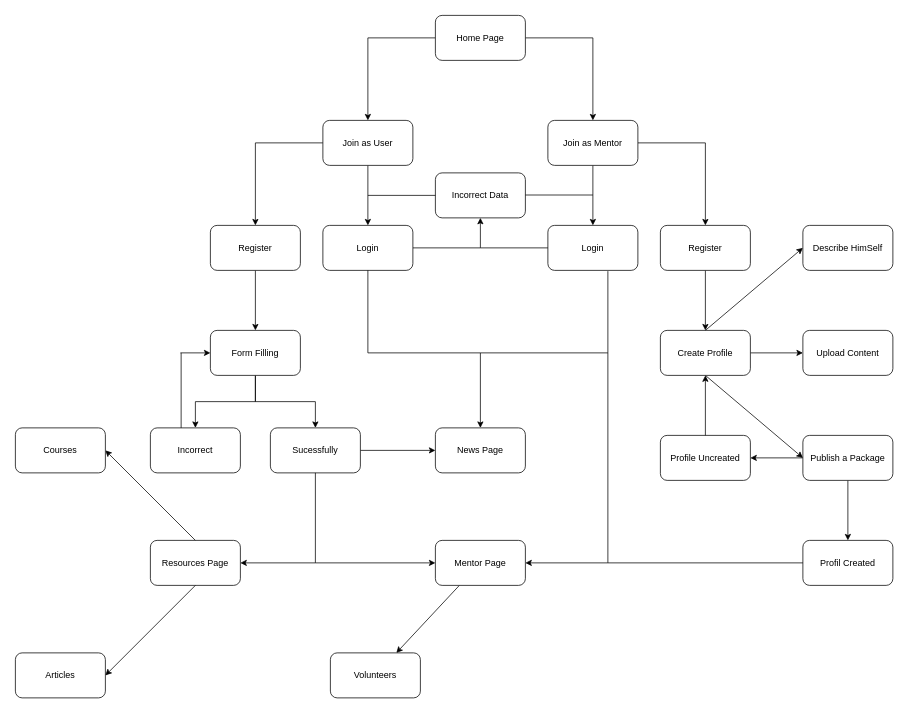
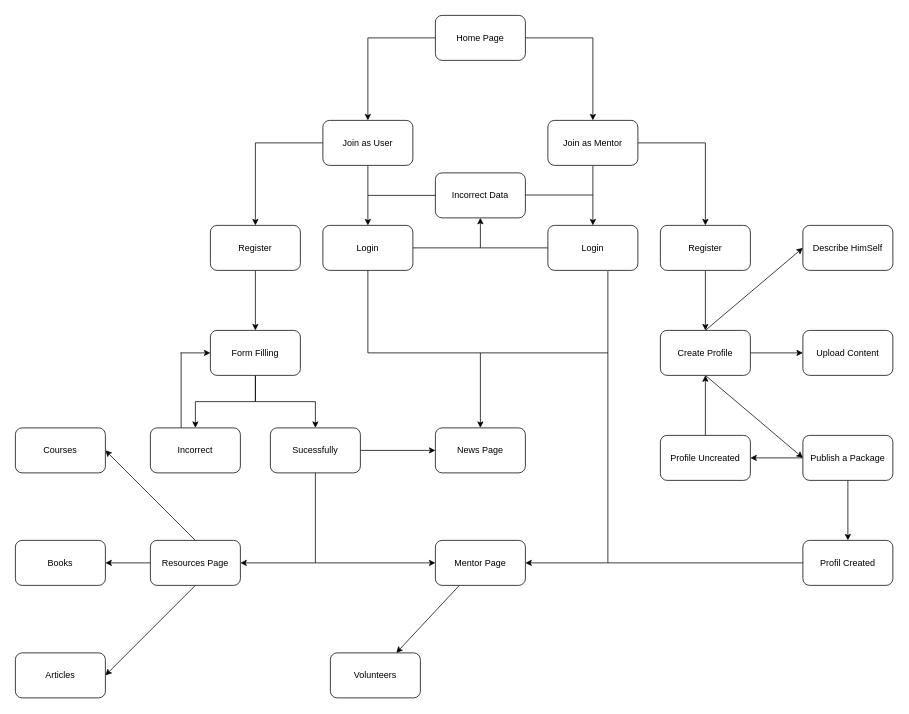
  <mxCell id="0" />
  <mxCell id="1" parent="0" />
  <mxCell id="2" value="" style="edgeStyle=orthogonalEdgeStyle;rounded=0;orthogonalLoop=1;jettySize=auto;html=1;" edge="1" parent="1" source="4" target="24"><mxGeometry relative="1" as="geometry" /></mxCell>
  <mxCell id="3" value="" style="edgeStyle=orthogonalEdgeStyle;rounded=0;orthogonalLoop=1;jettySize=auto;html=1;" edge="1" parent="1" source="4" target="7"><mxGeometry relative="1" as="geometry" /></mxCell>
  <mxCell id="4" value="Home Page" style="rounded=1;whiteSpace=wrap;html=1;" vertex="1" parent="1"><mxGeometry x="580" y="20" width="120" height="60" as="geometry" /></mxCell>
  <mxCell id="5" value="" style="edgeStyle=orthogonalEdgeStyle;rounded=0;orthogonalLoop=1;jettySize=auto;html=1;" edge="1" parent="1" source="7" target="10"><mxGeometry relative="1" as="geometry" /></mxCell>
  <mxCell id="6" value="" style="edgeStyle=orthogonalEdgeStyle;rounded=0;orthogonalLoop=1;jettySize=auto;html=1;" edge="1" parent="1" source="7" target="8"><mxGeometry relative="1" as="geometry" /></mxCell>
  <mxCell id="7" value="Join as Mentor" style="rounded=1;whiteSpace=wrap;html=1;" vertex="1" parent="1"><mxGeometry x="730" y="160" width="120" height="60" as="geometry" /></mxCell>
  <mxCell id="8" value="Login" style="rounded=1;whiteSpace=wrap;html=1;" vertex="1" parent="1"><mxGeometry x="730" y="300" width="120" height="60" as="geometry" /></mxCell>
  <mxCell id="9" value="" style="edgeStyle=orthogonalEdgeStyle;rounded=0;orthogonalLoop=1;jettySize=auto;html=1;" edge="1" parent="1" source="10" target="14"><mxGeometry relative="1" as="geometry" /></mxCell>
  <mxCell id="10" value="Register" style="rounded=1;whiteSpace=wrap;html=1;" vertex="1" parent="1"><mxGeometry x="880" y="300" width="120" height="60" as="geometry" /></mxCell>
  <mxCell id="11" value="" style="edgeStyle=none;rounded=0;orthogonalLoop=1;jettySize=auto;html=1;entryX=0;entryY=0.5;entryDx=0;entryDy=0;exitX=0.5;exitY=0;exitDx=0;exitDy=0;" edge="1" parent="1" source="14" target="21"><mxGeometry relative="1" as="geometry" /></mxCell>
  <mxCell id="12" value="" style="edgeStyle=none;rounded=0;orthogonalLoop=1;jettySize=auto;html=1;" edge="1" parent="1" source="14" target="20"><mxGeometry relative="1" as="geometry" /></mxCell>
  <mxCell id="13" value="" style="edgeStyle=none;rounded=0;orthogonalLoop=1;jettySize=auto;html=1;entryX=0;entryY=0.5;entryDx=0;entryDy=0;exitX=0.5;exitY=1;exitDx=0;exitDy=0;" edge="1" parent="1" source="14" target="17"><mxGeometry relative="1" as="geometry" /></mxCell>
  <mxCell id="14" value="Create Profile" style="rounded=1;whiteSpace=wrap;html=1;" vertex="1" parent="1"><mxGeometry x="880" y="440" width="120" height="60" as="geometry" /></mxCell>
  <mxCell id="15" value="" style="edgeStyle=none;rounded=0;orthogonalLoop=1;jettySize=auto;html=1;" edge="1" parent="1" source="17" target="19"><mxGeometry relative="1" as="geometry" /></mxCell>
  <mxCell id="16" value="" style="edgeStyle=none;rounded=0;orthogonalLoop=1;jettySize=auto;html=1;" edge="1" parent="1" source="17" target="18"><mxGeometry relative="1" as="geometry" /></mxCell>
  <mxCell id="17" value="Publish a Package" style="rounded=1;whiteSpace=wrap;html=1;" vertex="1" parent="1"><mxGeometry x="1070" y="580" width="120" height="60" as="geometry" /></mxCell>
  <mxCell id="18" value="Profil Created" style="rounded=1;whiteSpace=wrap;html=1;" vertex="1" parent="1"><mxGeometry x="1070" y="720" width="120" height="60" as="geometry" /></mxCell>
  <mxCell id="19" value="Profile Uncreated" style="rounded=1;whiteSpace=wrap;html=1;" vertex="1" parent="1"><mxGeometry x="880" y="580" width="120" height="60" as="geometry" /></mxCell>
  <mxCell id="20" value="Upload Content" style="rounded=1;whiteSpace=wrap;html=1;" vertex="1" parent="1"><mxGeometry x="1070" y="440" width="120" height="60" as="geometry" /></mxCell>
  <mxCell id="21" value="Describe HimSelf" style="rounded=1;whiteSpace=wrap;html=1;" vertex="1" parent="1"><mxGeometry x="1070" y="300" width="120" height="60" as="geometry" /></mxCell>
  <mxCell id="22" value="" style="edgeStyle=orthogonalEdgeStyle;rounded=0;orthogonalLoop=1;jettySize=auto;html=1;" edge="1" parent="1" source="24" target="29"><mxGeometry relative="1" as="geometry" /></mxCell>
  <mxCell id="23" value="" style="edgeStyle=orthogonalEdgeStyle;rounded=0;orthogonalLoop=1;jettySize=auto;html=1;" edge="1" parent="1" source="24" target="26"><mxGeometry relative="1" as="geometry" /></mxCell>
  <mxCell id="24" value="Join as User" style="rounded=1;whiteSpace=wrap;html=1;" vertex="1" parent="1"><mxGeometry x="430" y="160" width="120" height="60" as="geometry" /></mxCell>
  <mxCell id="25" value="" style="rounded=0;orthogonalLoop=1;jettySize=auto;html=1;elbow=vertical;edgeStyle=orthogonalEdgeStyle;" edge="1" parent="1" source="26" target="27"><mxGeometry relative="1" as="geometry" /></mxCell>
  <mxCell id="26" value="Login" style="rounded=1;whiteSpace=wrap;html=1;" vertex="1" parent="1"><mxGeometry x="430" y="300" width="120" height="60" as="geometry" /></mxCell>
  <mxCell id="27" value="Incorrect Data" style="rounded=1;whiteSpace=wrap;html=1;" vertex="1" parent="1"><mxGeometry x="580" y="230" width="120" height="60" as="geometry" /></mxCell>
  <mxCell id="28" value="" style="edgeStyle=orthogonalEdgeStyle;rounded=0;orthogonalLoop=1;jettySize=auto;html=1;" edge="1" parent="1" source="29" target="32"><mxGeometry relative="1" as="geometry" /></mxCell>
  <mxCell id="29" value="Register" style="rounded=1;whiteSpace=wrap;html=1;" vertex="1" parent="1"><mxGeometry x="280" y="300" width="120" height="60" as="geometry" /></mxCell>
  <mxCell id="30" value="" style="edgeStyle=orthogonalEdgeStyle;rounded=0;orthogonalLoop=1;jettySize=auto;html=1;" edge="1" parent="1" source="32" target="45"><mxGeometry relative="1" as="geometry" /></mxCell>
  <mxCell id="31" value="" style="edgeStyle=orthogonalEdgeStyle;rounded=0;orthogonalLoop=1;jettySize=auto;html=1;" edge="1" parent="1" source="32" target="34"><mxGeometry relative="1" as="geometry" /></mxCell>
  <mxCell id="32" value="Form Filling" style="rounded=1;whiteSpace=wrap;html=1;" vertex="1" parent="1"><mxGeometry x="280" y="440" width="120" height="60" as="geometry" /></mxCell>
  <mxCell id="33" value="" style="edgeStyle=orthogonalEdgeStyle;rounded=0;orthogonalLoop=1;jettySize=auto;html=1;" edge="1" parent="1" source="34" target="38"><mxGeometry relative="1" as="geometry" /></mxCell>
  <mxCell id="34" value="Sucessfully" style="rounded=1;whiteSpace=wrap;html=1;" vertex="1" parent="1"><mxGeometry x="360" y="570" width="120" height="60" as="geometry" /></mxCell>
  <mxCell id="35" value="" style="edgeStyle=none;rounded=0;orthogonalLoop=1;jettySize=auto;html=1;" edge="1" parent="1" source="36" target="37"><mxGeometry relative="1" as="geometry" /></mxCell>
  <mxCell id="36" value="Mentor Page" style="rounded=1;whiteSpace=wrap;html=1;" vertex="1" parent="1"><mxGeometry x="580" y="720" width="120" height="60" as="geometry" /></mxCell>
  <mxCell id="37" value="Volunteers" style="rounded=1;whiteSpace=wrap;html=1;" vertex="1" parent="1"><mxGeometry x="440" y="870" width="120" height="60" as="geometry" /></mxCell>
  <mxCell id="38" value="News Page" style="rounded=1;whiteSpace=wrap;html=1;" vertex="1" parent="1"><mxGeometry x="580" y="570" width="120" height="60" as="geometry" /></mxCell>
  <mxCell id="39" value="" style="rounded=0;orthogonalLoop=1;jettySize=auto;html=1;exitX=0.5;exitY=0;exitDx=0;exitDy=0;entryX=1;entryY=0.5;entryDx=0;entryDy=0;" edge="1" parent="1" source="41" target="44"><mxGeometry relative="1" as="geometry" /></mxCell>
+ <mxCell id="40" value="" style="edgeStyle=orthogonalEdgeStyle;rounded=0;orthogonalLoop=1;jettySize=auto;html=1;" edge="1" parent="1" source="41" target="42"><mxGeometry relative="1" as="geometry" /></mxCell>
  <mxCell id="41" value="Resources Page" style="rounded=1;whiteSpace=wrap;html=1;" vertex="1" parent="1"><mxGeometry y="720" width="120" height="60" as="geometry" x="200" /></mxCell>
+ <mxCell id="42" value="Books" style="rounded=1;whiteSpace=wrap;html=1;" vertex="1" parent="1"><mxGeometry x="20" y="720" width="120" height="60" as="geometry" /></mxCell>
  <mxCell id="43" value="Articles" style="rounded=1;whiteSpace=wrap;html=1;" vertex="1" parent="1"><mxGeometry x="20" y="870" width="120" height="60" as="geometry" /></mxCell>
  <mxCell id="44" value="Courses" style="rounded=1;whiteSpace=wrap;html=1;" vertex="1" parent="1"><mxGeometry x="20" y="570" width="120" height="60" as="geometry" /></mxCell>
  <mxCell id="45" value="Incorrect" style="rounded=1;whiteSpace=wrap;html=1;" vertex="1" parent="1"><mxGeometry y="570" width="120" height="60" as="geometry" x="200" /></mxCell>
  <mxCell id="46" value="" style="endArrow=none;html=1;exitX=0;exitY=0.5;exitDx=0;exitDy=0;" edge="1" parent="1" source="8"><mxGeometry width="50" height="50" relative="1" as="geometry"><mxPoint x="750" y="420" as="sourcePoint" /><mxPoint x="640" y="330" as="targetPoint" /></mxGeometry></mxCell>
  <mxCell id="47" value="" style="endArrow=none;html=1;" edge="1" parent="1"><mxGeometry width="50" height="50" relative="1" as="geometry"><mxPoint x="241" y="570" as="sourcePoint" /><mxPoint x="241" y="470" as="targetPoint" /></mxGeometry></mxCell>
  <mxCell id="48" value="" style="endArrow=classic;html=1;entryX=0;entryY=0.5;entryDx=0;entryDy=0;" edge="1" parent="1" target="32"><mxGeometry width="50" height="50" relative="1" as="geometry"><mxPoint x="240" y="470" as="sourcePoint" /><mxPoint x="300" y="370" as="targetPoint" /></mxGeometry></mxCell>
  <mxCell id="49" value="" style="endArrow=none;html=1;exitX=0;exitY=0.5;exitDx=0;exitDy=0;" edge="1" parent="1" source="27"><mxGeometry width="50" height="50" relative="1" as="geometry"><mxPoint x="600" y="430" as="sourcePoint" /><mxPoint x="490" y="260" as="targetPoint" /></mxGeometry></mxCell>
  <mxCell id="50" value="" style="endArrow=none;html=1;exitX=0;exitY=0.5;exitDx=0;exitDy=0;" edge="1" parent="1"><mxGeometry width="50" height="50" relative="1" as="geometry"><mxPoint x="790" y="259.5" as="sourcePoint" /><mxPoint x="700" y="259.5" as="targetPoint" /></mxGeometry></mxCell>
  <mxCell id="51" value="" style="endArrow=none;html=1;exitX=0.5;exitY=1;exitDx=0;exitDy=0;" edge="1" parent="1" source="26"><mxGeometry width="50" height="50" relative="1" as="geometry"><mxPoint x="600" y="490" as="sourcePoint" /><mxPoint x="490" y="470" as="targetPoint" /></mxGeometry></mxCell>
  <mxCell id="52" value="" style="endArrow=none;html=1;" edge="1" parent="1"><mxGeometry width="50" height="50" relative="1" as="geometry"><mxPoint x="490" y="470" as="sourcePoint" /><mxPoint x="640" y="470" as="targetPoint" /></mxGeometry></mxCell>
  <mxCell id="53" value="" style="endArrow=classic;html=1;entryX=0.5;entryY=0;entryDx=0;entryDy=0;" edge="1" parent="1" target="38"><mxGeometry width="50" height="50" relative="1" as="geometry"><mxPoint x="640" y="470" as="sourcePoint" /><mxPoint x="650" y="440" as="targetPoint" /></mxGeometry></mxCell>
  <mxCell id="54" value="" style="endArrow=none;html=1;" edge="1" parent="1"><mxGeometry width="50" height="50" relative="1" as="geometry"><mxPoint x="810" y="361" as="sourcePoint" /><mxPoint x="810" y="470" as="targetPoint" /></mxGeometry></mxCell>
  <mxCell id="55" value="" style="endArrow=none;html=1;" edge="1" parent="1"><mxGeometry width="50" height="50" relative="1" as="geometry"><mxPoint x="810" y="470" as="sourcePoint" /><mxPoint x="640" y="470" as="targetPoint" /></mxGeometry></mxCell>
  <mxCell id="56" value="" style="endArrow=none;html=1;entryX=0.5;entryY=1;entryDx=0;entryDy=0;" edge="1" parent="1" target="34"><mxGeometry width="50" height="50" relative="1" as="geometry"><mxPoint x="420" y="750" as="sourcePoint" /><mxPoint x="530" y="670" as="targetPoint" /></mxGeometry></mxCell>
  <mxCell id="57" value="" style="endArrow=classic;html=1;entryX=0;entryY=0.5;entryDx=0;entryDy=0;" edge="1" parent="1" target="36"><mxGeometry width="50" height="50" relative="1" as="geometry"><mxPoint x="420" y="750" as="sourcePoint" /><mxPoint x="520" y="730" as="targetPoint" /></mxGeometry></mxCell>
  <mxCell id="58" value="" style="rounded=0;orthogonalLoop=1;jettySize=auto;html=1;exitX=0.5;exitY=1;exitDx=0;exitDy=0;entryX=1;entryY=0.5;entryDx=0;entryDy=0;" edge="1" parent="1" source="41" target="43"><mxGeometry relative="1" as="geometry"><mxPoint x="280.002" y="840" as="sourcePoint" /><mxPoint x="183.078" y="770" as="targetPoint" /></mxGeometry></mxCell>
  <mxCell id="59" value="" style="endArrow=classic;html=1;entryX=1;entryY=0.5;entryDx=0;entryDy=0;" edge="1" parent="1" target="41"><mxGeometry width="50" height="50" relative="1" as="geometry"><mxPoint x="420" y="750" as="sourcePoint" /><mxPoint x="480" y="770" as="targetPoint" /></mxGeometry></mxCell>
  <mxCell id="60" value="" style="endArrow=none;html=1;" edge="1" parent="1"><mxGeometry width="50" height="50" relative="1" as="geometry"><mxPoint x="810" y="470" as="sourcePoint" /><mxPoint x="810" y="750" as="targetPoint" /></mxGeometry></mxCell>
  <mxCell id="61" value="" style="endArrow=classic;html=1;entryX=1;entryY=0.5;entryDx=0;entryDy=0;" edge="1" parent="1" target="36"><mxGeometry width="50" height="50" relative="1" as="geometry"><mxPoint x="810" y="750" as="sourcePoint" /><mxPoint x="860" y="830" as="targetPoint" /></mxGeometry></mxCell>
  <mxCell id="62" value="" style="endArrow=classic;html=1;exitX=0.5;exitY=0;exitDx=0;exitDy=0;entryX=0.5;entryY=1;entryDx=0;entryDy=0;" edge="1" parent="1" source="19" target="14"><mxGeometry width="50" height="50" relative="1" as="geometry"><mxPoint x="980" y="740" as="sourcePoint" /><mxPoint x="1030" y="690" as="targetPoint" /></mxGeometry></mxCell>
  <mxCell id="63" value="" style="endArrow=none;html=1;exitX=0;exitY=0.5;exitDx=0;exitDy=0;" edge="1" parent="1" source="18"><mxGeometry width="50" height="50" relative="1" as="geometry"><mxPoint x="1030" y="930" as="sourcePoint" /><mxPoint x="810" y="750" as="targetPoint" /></mxGeometry></mxCell>
